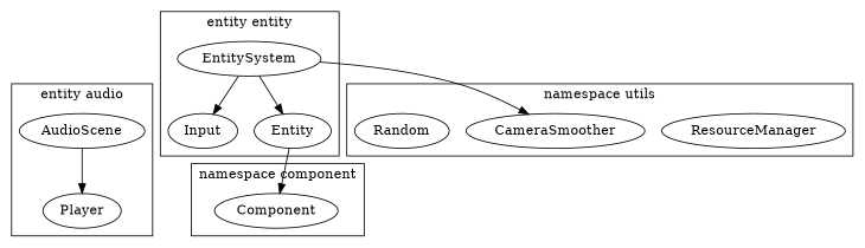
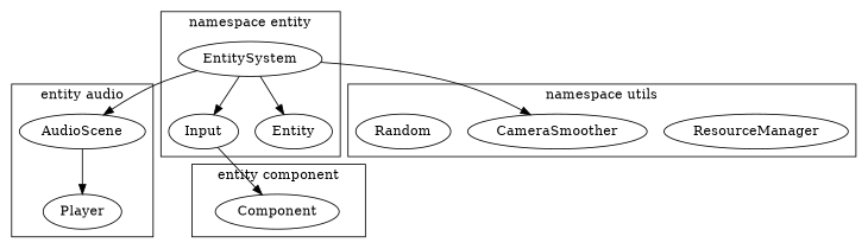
  digraph {
    Component
    EntitySystem
    Input
    Entity
    AudioScene
    Player
    ResourceManager
    CameraSmoother
    Random
    subgraph cluster_1 {
-     label="namespace component"
+     label="entity component"
      Component
    }
    subgraph cluster_2 {
-     label="entity entity"
+     label="namespace entity"
      EntitySystem
      Input
      Entity
    }
    subgraph cluster_3 {
      label="entity audio"
      AudioScene
      Player
    }
    subgraph cluster_4 {
      label="namespace utils"
      ResourceManager
      CameraSmoother
      Random
    }
    EntitySystem -> Input
    EntitySystem -> Entity
+   EntitySystem -> AudioScene
    EntitySystem -> CameraSmoother
-   Entity -> Component
+   Input -> Component
    AudioScene -> Player
  }
